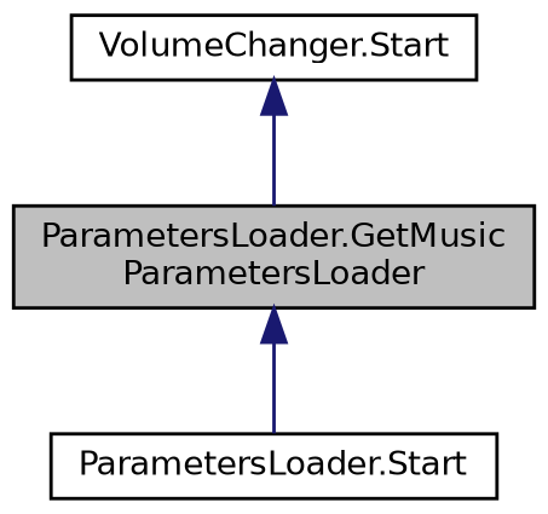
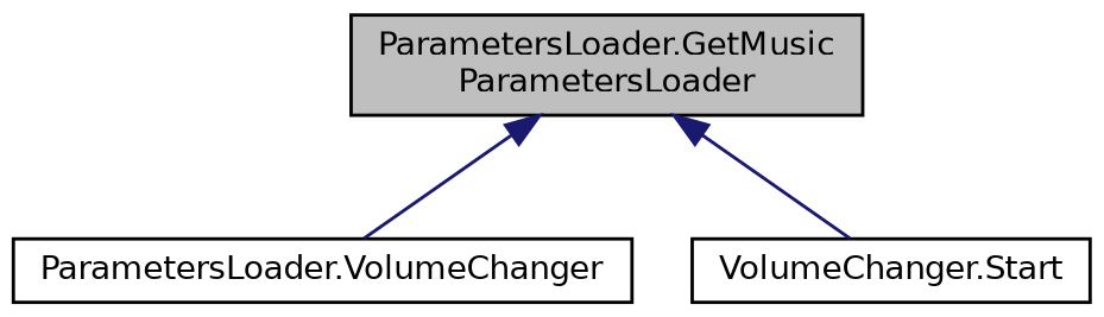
  digraph {
    rankdir=TB
    node [color=black fillcolor=white fontname=Helvetica fontsize=10 shape=record style=filled]
    edge [color=midnightblue dir=back fontname=Helvetica fontsize=10 labelfontname=Helvetica labelfontsize=10 style=solid]
    n1 [fillcolor=grey75 fontcolor=black height=0.2 label="ParametersLoader.GetMusic\lParametersLoader" width=0.4]
-   n2 [height=0.2 label="ParametersLoader.Start" width=0.4]
+   n2 [height=0.2 label="ParametersLoader.VolumeChanger" width=0.4]
    n3 [height=0.2 label="VolumeChanger.Start" width=0.4]
    n1 -> n2
-   n3 -> n1
+   n1 -> n3
  }
